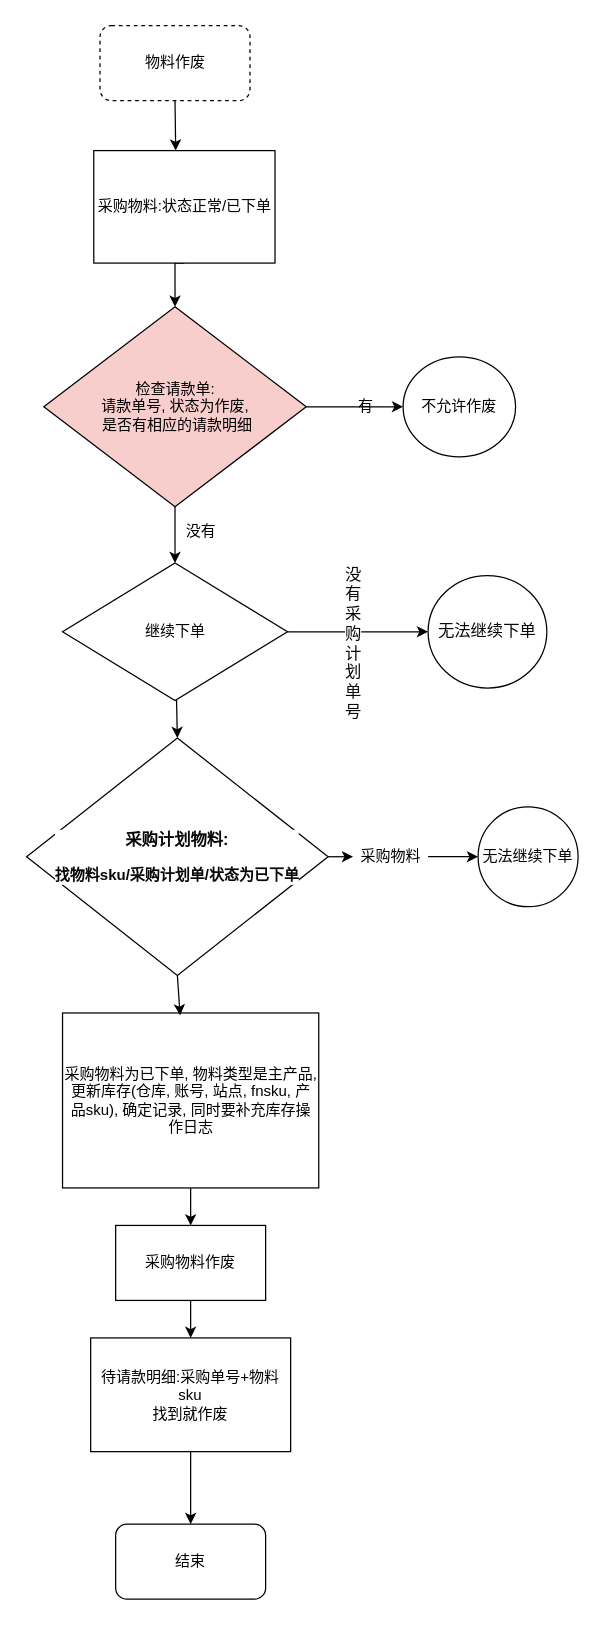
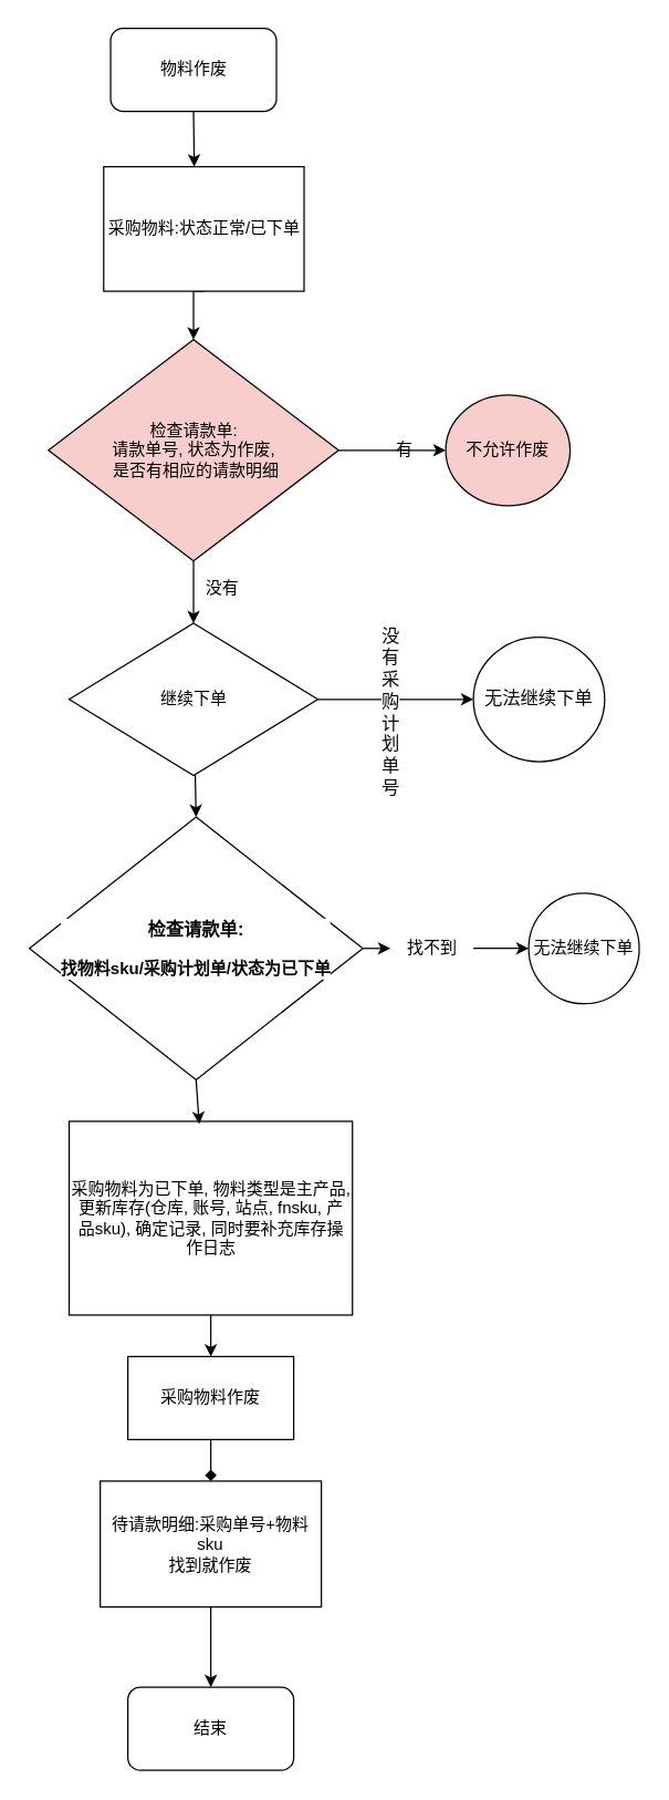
  <mxCell id="0" />
  <mxCell id="1" parent="0" />
  <mxCell id="2" style="edgeStyle=none;rounded=0;orthogonalLoop=1;jettySize=auto;html=1;exitX=1;exitY=0.5;exitDx=0;exitDy=0;entryX=0;entryY=0.5;entryDx=0;entryDy=0;" edge="1" parent="1" source="4" target="7"><mxGeometry relative="1" as="geometry" /></mxCell>
  <mxCell id="3" style="edgeStyle=none;rounded=0;orthogonalLoop=1;jettySize=auto;html=1;exitX=0.5;exitY=1;exitDx=0;exitDy=0;entryX=0.5;entryY=0;entryDx=0;entryDy=0;" edge="1" parent="1" source="4" target="11"><mxGeometry relative="1" as="geometry" /></mxCell>
  <mxCell id="4" value="&lt;span style=&quot;text-wrap-mode: nowrap;&quot;&gt;检查请款单:&lt;/span&gt;&lt;div&gt;&lt;span style=&quot;text-wrap-mode: nowrap;&quot;&gt;请款单号, 状态为作废,&lt;/span&gt;&lt;div style=&quot;text-wrap-mode: nowrap;&quot;&gt;&amp;nbsp;是否有相应的请款明细&lt;/div&gt;&lt;/div&gt;" style="rhombus;whiteSpace=wrap;html=1;fillColor=#f8cecc;" vertex="1" parent="1"><mxGeometry x="34.5" y="245" width="210" height="160" as="geometry" /></mxCell>
  <mxCell id="5" style="edgeStyle=orthogonalEdgeStyle;rounded=0;orthogonalLoop=1;jettySize=auto;html=1;exitX=0.5;exitY=1;exitDx=0;exitDy=0;entryX=0.5;entryY=0;entryDx=0;entryDy=0;" edge="1" parent="1" source="6" target="4"><mxGeometry relative="1" as="geometry" /></mxCell>
  <mxCell id="6" value="采购物料:状态正常/已下单" style="whiteSpace=wrap;html=1;" vertex="1" parent="1"><mxGeometry x="74.5" y="120" width="145" height="90" as="geometry" /></mxCell>
- <mxCell id="7" value="不允许作废" style="ellipse;whiteSpace=wrap;html=1;" vertex="1" parent="1"><mxGeometry x="322" y="285" width="90" height="80" as="geometry" /></mxCell>
+ <mxCell id="7" value="不允许作废" style="ellipse;whiteSpace=wrap;html=1;fillColor=#f8cecc;" vertex="1" parent="1"><mxGeometry x="322" y="285" width="90" height="80" as="geometry" /></mxCell>
  <mxCell id="8" value="有" style="text;html=1;align=center;verticalAlign=middle;resizable=0;points=[];autosize=1;strokeColor=none;fillColor=none;" vertex="1" parent="1"><mxGeometry x="272" y="310" width="40" height="30" as="geometry" /></mxCell>
  <mxCell id="9" style="edgeStyle=none;rounded=0;orthogonalLoop=1;jettySize=auto;html=1;exitX=1;exitY=0.5;exitDx=0;exitDy=0;entryX=0;entryY=0.5;entryDx=0;entryDy=0;" edge="1" parent="1" source="11" target="12"><mxGeometry relative="1" as="geometry" /></mxCell>
  <mxCell id="10" style="edgeStyle=none;rounded=0;orthogonalLoop=1;jettySize=auto;html=1;entryX=0.5;entryY=0;entryDx=0;entryDy=0;fontFamily=Helvetica;fontSize=12;fontColor=default;" edge="1" parent="1" source="11" target="15"><mxGeometry relative="1" as="geometry" /></mxCell>
  <mxCell id="11" value="继续下单" style="rhombus;whiteSpace=wrap;html=1;" vertex="1" parent="1"><mxGeometry x="49.5" y="450" width="180" height="110" as="geometry" /></mxCell>
  <mxCell id="12" value="&lt;div style=&quot;background-color: rgb(255, 255, 255);&quot;&gt;&lt;pre style=&quot;font-family: &amp;quot;Courier New&amp;quot;, monospace; font-size: 9.8pt;&quot;&gt;&lt;font color=&quot;#080808&quot;&gt;无法继续下单&lt;/font&gt;&lt;/pre&gt;&lt;/div&gt;" style="ellipse;whiteSpace=wrap;html=1;" vertex="1" parent="1"><mxGeometry x="342" y="460" width="95" height="90" as="geometry" /></mxCell>
  <mxCell id="13" value="&lt;span style=&quot;font-family: &amp;quot;Courier New&amp;quot;, monospace; font-size: 13.067px; text-wrap-mode: wrap; background-color: rgb(255, 255, 255);&quot;&gt;&lt;font color=&quot;#080808&quot;&gt;没有采购计划单号&lt;/font&gt;&lt;/span&gt;" style="text;html=1;align=center;verticalAlign=middle;resizable=0;points=[];autosize=1;strokeColor=none;fillColor=none;fontFamily=Helvetica;fontSize=12;fontColor=default;" vertex="1" parent="1"><mxGeometry x="212" y="500" width="140" height="30" as="geometry" /></mxCell>
  <mxCell id="14" style="edgeStyle=none;rounded=0;orthogonalLoop=1;jettySize=auto;html=1;entryX=0;entryY=0.5;entryDx=0;entryDy=0;fontFamily=Helvetica;fontSize=12;fontColor=default;" edge="1" parent="1" source="26" target="16"><mxGeometry relative="1" as="geometry" /></mxCell>
- <mxCell id="15" value="&lt;div style=&quot;background-color: rgb(255, 255, 255);&quot;&gt;&lt;p style=&quot;font-size: 9.8pt;&quot;&gt;&lt;b style=&quot;&quot;&gt;&lt;font color=&quot;#080808&quot; style=&quot;&quot; face=&quot;Helvetica&quot;&gt;采购计划物料:&lt;br&gt; &lt;/font&gt;&lt;/b&gt;&lt;/p&gt;&lt;p style=&quot;&quot;&gt;&lt;b style=&quot;&quot;&gt;&lt;font color=&quot;#080808&quot; style=&quot;&quot; face=&quot;Helvetica&quot;&gt;找物料sku/采购计划单/状态为已下单&lt;/font&gt;&lt;/b&gt;&lt;/p&gt;&lt;p style=&quot;color: rgb(8, 8, 8);&quot;&gt;&lt;/p&gt;&lt;/div&gt;" style="rhombus;whiteSpace=wrap;html=1;strokeColor=default;align=center;verticalAlign=middle;fontFamily=Helvetica;fontSize=12;fontColor=default;fillColor=default;" vertex="1" parent="1"><mxGeometry x="20.75" y="590" width="241.25" height="190" as="geometry" /></mxCell>
+ <mxCell id="15" value="&lt;div style=&quot;background-color: rgb(255, 255, 255);&quot;&gt;&lt;p style=&quot;font-size: 9.8pt;&quot;&gt;&lt;b style=&quot;&quot;&gt;&lt;font color=&quot;#080808&quot; style=&quot;&quot; face=&quot;Helvetica&quot;&gt;检查请款单:&lt;br&gt; &lt;/font&gt;&lt;/b&gt;&lt;/p&gt;&lt;p style=&quot;&quot;&gt;&lt;b style=&quot;&quot;&gt;&lt;font color=&quot;#080808&quot; style=&quot;&quot; face=&quot;Helvetica&quot;&gt;找物料sku/采购计划单/状态为已下单&lt;/font&gt;&lt;/b&gt;&lt;/p&gt;&lt;p style=&quot;color: rgb(8, 8, 8);&quot;&gt;&lt;/p&gt;&lt;/div&gt;" style="rhombus;whiteSpace=wrap;html=1;strokeColor=default;align=center;verticalAlign=middle;fontFamily=Helvetica;fontSize=12;fontColor=default;fillColor=default;" vertex="1" parent="1"><mxGeometry x="20.75" y="590" width="241.25" height="190" as="geometry" /></mxCell>
  <mxCell id="16" value="无法继续下单" style="ellipse;whiteSpace=wrap;html=1;strokeColor=default;align=center;verticalAlign=middle;fontFamily=Helvetica;fontSize=12;fontColor=default;fillColor=default;" vertex="1" parent="1"><mxGeometry x="382" y="645" width="80" height="80" as="geometry" /></mxCell>
  <mxCell id="17" value="没有" style="text;html=1;align=center;verticalAlign=middle;resizable=0;points=[];autosize=1;strokeColor=none;fillColor=none;fontFamily=Helvetica;fontSize=12;fontColor=default;" vertex="1" parent="1"><mxGeometry x="134.5" y="410" width="50" height="30" as="geometry" /></mxCell>
  <mxCell id="18" style="edgeStyle=none;rounded=0;orthogonalLoop=1;jettySize=auto;html=1;exitX=0.5;exitY=1;exitDx=0;exitDy=0;fontFamily=Helvetica;fontSize=12;fontColor=default;" edge="1" parent="1" source="19" target="24"><mxGeometry relative="1" as="geometry" /></mxCell>
  <mxCell id="19" value="采购物料为已下单, 物料类型是主产品, 更新库存(仓库, 账号, 站点, fnsku, 产品sku), 确定记录, 同时要补充库存操作日志" style="whiteSpace=wrap;html=1;strokeColor=default;align=center;verticalAlign=middle;fontFamily=Helvetica;fontSize=12;fontColor=default;fillColor=default;" vertex="1" parent="1"><mxGeometry x="49.5" y="810" width="205" height="140" as="geometry" /></mxCell>
  <mxCell id="20" style="edgeStyle=none;rounded=0;orthogonalLoop=1;jettySize=auto;html=1;exitX=0.5;exitY=1;exitDx=0;exitDy=0;entryX=0.459;entryY=0.014;entryDx=0;entryDy=0;entryPerimeter=0;fontFamily=Helvetica;fontSize=12;fontColor=default;" edge="1" parent="1" source="15" target="19"><mxGeometry relative="1" as="geometry" /></mxCell>
  <mxCell id="21" style="edgeStyle=none;rounded=0;orthogonalLoop=1;jettySize=auto;html=1;exitX=0.5;exitY=1;exitDx=0;exitDy=0;entryX=0.5;entryY=0;entryDx=0;entryDy=0;fontFamily=Helvetica;fontSize=12;fontColor=default;" edge="1" parent="1" source="22" target="29"><mxGeometry relative="1" as="geometry" /></mxCell>
  <mxCell id="22" value="待请款明细:采购单号+物料sku&lt;div&gt;找到就作废&lt;/div&gt;" style="whiteSpace=wrap;html=1;strokeColor=default;align=center;verticalAlign=middle;fontFamily=Helvetica;fontSize=12;fontColor=default;fillColor=default;" vertex="1" parent="1"><mxGeometry x="72" y="1070" width="160" height="91" as="geometry" /></mxCell>
- <mxCell id="23" style="edgeStyle=none;rounded=0;orthogonalLoop=1;jettySize=auto;html=1;exitX=0.5;exitY=1;exitDx=0;exitDy=0;entryX=0.5;entryY=0;entryDx=0;entryDy=0;fontFamily=Helvetica;fontSize=12;fontColor=default;" edge="1" parent="1" source="24" target="22"><mxGeometry relative="1" as="geometry" /></mxCell>
+ <mxCell id="23" style="edgeStyle=none;rounded=0;orthogonalLoop=1;jettySize=auto;html=1;exitX=0.5;exitY=1;exitDx=0;exitDy=0;entryX=0.5;entryY=0;entryDx=0;entryDy=0;fontFamily=Helvetica;fontSize=12;fontColor=default;endArrow=diamond;" edge="1" parent="1" source="24" target="22"><mxGeometry relative="1" as="geometry" /></mxCell>
  <mxCell id="24" value="采购物料作废" style="whiteSpace=wrap;html=1;strokeColor=default;align=center;verticalAlign=middle;fontFamily=Helvetica;fontSize=12;fontColor=default;fillColor=default;" vertex="1" parent="1"><mxGeometry x="92" y="980" width="120" height="60" as="geometry" /></mxCell>
  <mxCell id="25" value="" style="edgeStyle=none;rounded=0;orthogonalLoop=1;jettySize=auto;html=1;entryX=0;entryY=0.5;entryDx=0;entryDy=0;fontFamily=Helvetica;fontSize=12;fontColor=default;" edge="1" parent="1" source="15" target="26"><mxGeometry relative="1" as="geometry"><mxPoint x="262" y="685" as="sourcePoint" /><mxPoint x="382" y="685" as="targetPoint" /></mxGeometry></mxCell>
- <mxCell id="26" value="采购物料" style="text;html=1;align=center;verticalAlign=middle;resizable=0;points=[];autosize=1;strokeColor=none;fillColor=none;fontFamily=Helvetica;fontSize=12;fontColor=default;" vertex="1" parent="1"><mxGeometry x="282" y="670" width="60" height="30" as="geometry" /></mxCell>
- <mxCell id="27" value="物料作废" style="rounded=1;whiteSpace=wrap;html=1;strokeColor=default;align=center;verticalAlign=middle;fontFamily=Helvetica;fontSize=12;fontColor=default;fillColor=default;dashed=1;" vertex="1" parent="1"><mxGeometry x="79.5" y="20" width="120" height="60" as="geometry" /></mxCell>
+ <mxCell id="26" value="找不到" style="text;html=1;align=center;verticalAlign=middle;resizable=0;points=[];autosize=1;strokeColor=none;fillColor=none;fontFamily=Helvetica;fontSize=12;fontColor=default;" vertex="1" parent="1"><mxGeometry x="282" y="670" width="60" height="30" as="geometry" /></mxCell>
+ <mxCell id="27" value="物料作废" style="rounded=1;whiteSpace=wrap;html=1;strokeColor=default;align=center;verticalAlign=middle;fontFamily=Helvetica;fontSize=12;fontColor=default;fillColor=default;" vertex="1" parent="1"><mxGeometry x="79.5" y="20" width="120" height="60" as="geometry" /></mxCell>
  <mxCell id="28" style="edgeStyle=none;rounded=0;orthogonalLoop=1;jettySize=auto;html=1;exitX=0.75;exitY=1;exitDx=0;exitDy=0;fontFamily=Helvetica;fontSize=12;fontColor=default;" edge="1" parent="1" source="27" target="27"><mxGeometry relative="1" as="geometry" /></mxCell>
  <mxCell id="29" value="结束" style="rounded=1;whiteSpace=wrap;html=1;strokeColor=default;align=center;verticalAlign=middle;fontFamily=Helvetica;fontSize=12;fontColor=default;fillColor=default;" vertex="1" parent="1"><mxGeometry x="92" y="1219" width="120" height="60" as="geometry" /></mxCell>
  <mxCell id="30" style="edgeStyle=none;rounded=0;orthogonalLoop=1;jettySize=auto;html=1;exitX=0.5;exitY=1;exitDx=0;exitDy=0;entryX=0.452;entryY=0;entryDx=0;entryDy=0;entryPerimeter=0;fontFamily=Helvetica;fontSize=12;fontColor=default;" edge="1" parent="1" source="27" target="6"><mxGeometry relative="1" as="geometry" /></mxCell>
